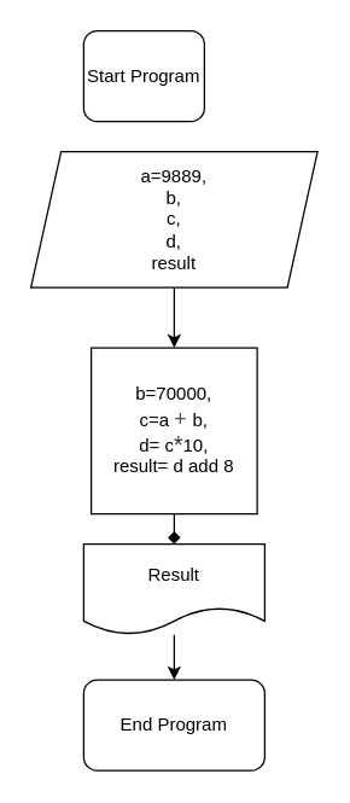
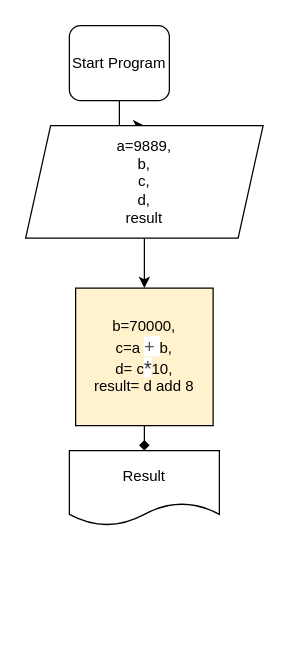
  <mxCell id="0" />
  <mxCell id="1" parent="0" />
+ <mxCell id="2" value="" style="edgeStyle=orthogonalEdgeStyle;rounded=0;orthogonalLoop=1;jettySize=auto;html=1;" edge="1" parent="1" source="3" target="5"><mxGeometry relative="1" as="geometry" /></mxCell>
  <mxCell id="3" value="Start Program" style="rounded=1;whiteSpace=wrap;html=1;" vertex="1" parent="1"><mxGeometry x="55" y="20" width="80" height="60" as="geometry" /></mxCell>
  <mxCell id="4" value="" style="edgeStyle=orthogonalEdgeStyle;rounded=0;orthogonalLoop=1;jettySize=auto;html=1;" edge="1" parent="1" source="5" target="7"><mxGeometry relative="1" as="geometry" /></mxCell>
  <mxCell id="5" value="a=9889,&lt;br&gt;b,&lt;br&gt;c,&lt;br&gt;d,&lt;br&gt;result" style="shape=parallelogram;perimeter=parallelogramPerimeter;whiteSpace=wrap;html=1;fixedSize=1;" vertex="1" parent="1"><mxGeometry x="20" y="100" width="190" height="90" as="geometry" /></mxCell>
  <mxCell id="6" style="edgeStyle=orthogonalEdgeStyle;rounded=0;orthogonalLoop=1;jettySize=auto;html=1;exitX=0.5;exitY=1;exitDx=0;exitDy=0;entryX=0.5;entryY=0;entryDx=0;entryDy=0;endArrow=diamond;" edge="1" parent="1" source="7" target="9"><mxGeometry relative="1" as="geometry" /></mxCell>
- <mxCell id="7" value="b=70000,&lt;br&gt;c=a&amp;nbsp;&lt;span style=&quot;color: rgb(77 , 81 , 86) ; font-family: &amp;#34;arial&amp;#34; , sans-serif ; font-size: 14px ; text-align: left ; background-color: rgb(255 , 255 , 255)&quot;&gt;+&amp;nbsp;&lt;/span&gt;b,&lt;br&gt;d= c&lt;span style=&quot;color: rgb(60 , 64 , 67) ; font-family: &amp;#34;roboto&amp;#34; , &amp;#34;helvetica neue&amp;#34; , &amp;#34;helvetica&amp;#34; , sans-serif ; font-size: 14px ; text-align: left ; background-color: rgb(255 , 255 , 255)&quot;&gt;*&lt;/span&gt;&lt;span&gt;10,&lt;/span&gt;&lt;br&gt;result= d add 8" style="whiteSpace=wrap;html=1;aspect=fixed;" vertex="1" parent="1"><mxGeometry x="60" y="230" width="110" height="110" as="geometry" /></mxCell>
- <mxCell id="8" value="" style="edgeStyle=orthogonalEdgeStyle;rounded=0;orthogonalLoop=1;jettySize=auto;html=1;" edge="1" parent="1" source="9" target="10"><mxGeometry relative="1" as="geometry" /></mxCell>
+ <mxCell id="7" value="b=70000,&lt;br&gt;c=a&amp;nbsp;&lt;span style=&quot;color: rgb(77 , 81 , 86) ; font-family: &amp;#34;arial&amp;#34; , sans-serif ; font-size: 14px ; text-align: left ; background-color: rgb(255 , 255 , 255)&quot;&gt;+&amp;nbsp;&lt;/span&gt;b,&lt;br&gt;d= c&lt;span style=&quot;color: rgb(60 , 64 , 67) ; font-family: &amp;#34;roboto&amp;#34; , &amp;#34;helvetica neue&amp;#34; , &amp;#34;helvetica&amp;#34; , sans-serif ; font-size: 14px ; text-align: left ; background-color: rgb(255 , 255 , 255)&quot;&gt;*&lt;/span&gt;&lt;span&gt;10,&lt;/span&gt;&lt;br&gt;result= d add 8" style="whiteSpace=wrap;html=1;aspect=fixed;fillColor=#fff2cc;" vertex="1" parent="1"><mxGeometry x="60" y="230" width="110" height="110" as="geometry" /></mxCell>
  <mxCell id="9" value="Result" style="shape=document;whiteSpace=wrap;html=1;boundedLbl=1;direction=east;" vertex="1" parent="1"><mxGeometry x="55" y="360" width="120" height="60" as="geometry" /></mxCell>
- <mxCell id="10" value="End Program" style="rounded=1;whiteSpace=wrap;html=1;" vertex="1" parent="1"><mxGeometry x="55" y="450" width="120" height="60" as="geometry" /></mxCell>
